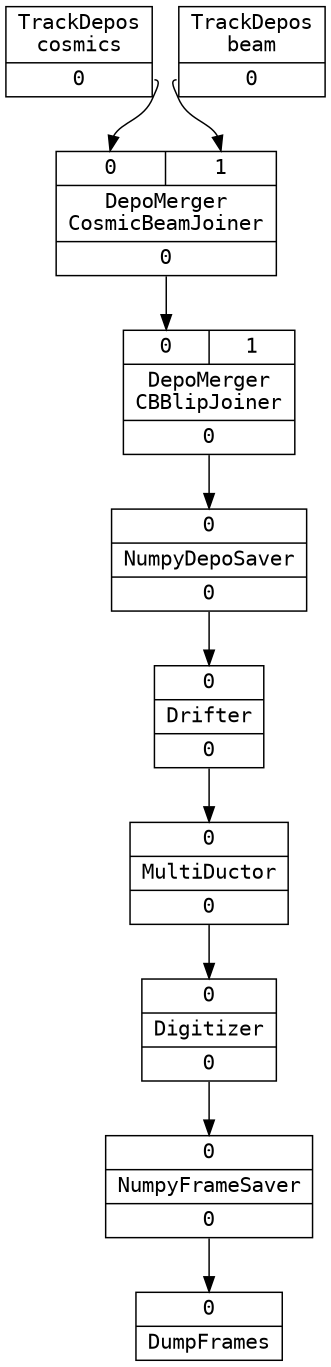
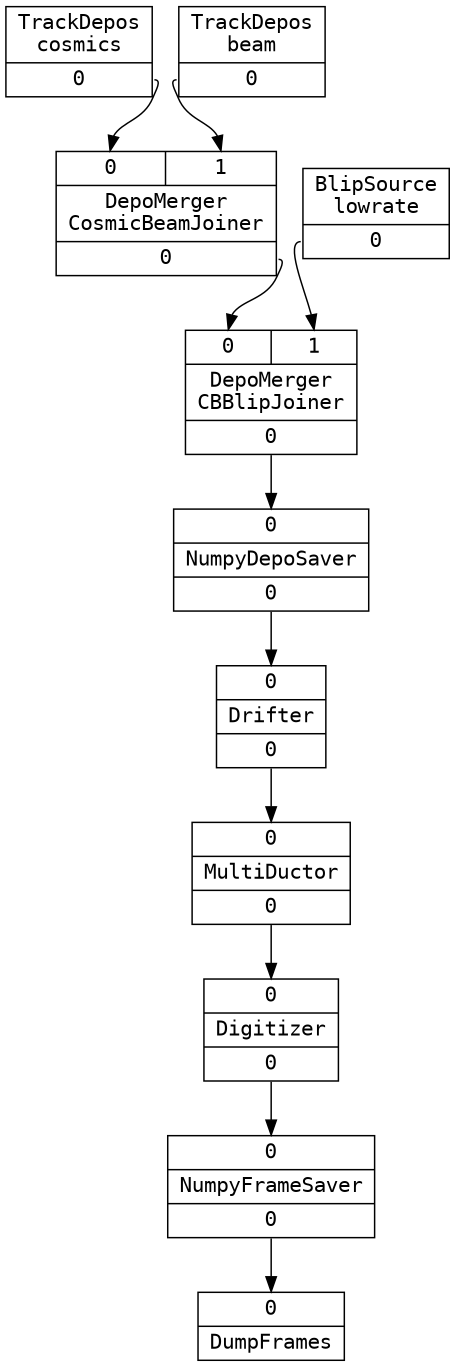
  digraph {
    rankdir=TB
    fontname="DejaVu Sans Mono"
    node [shape=record fontname="DejaVu Sans Mono"]
    edge [headport=in0 tailport=out0 fontname="DejaVu Sans Mono"]
+   n1 [label="{{BlipSource\nlowrate}|{<out0>0}}"]
    n2 [label="{{<in0>0|<in1>1}|{DepoMerger\nCBBlipJoiner}|{<out0>0}}"]
    n3 [label="{{<in0>0}|{NumpyDepoSaver\n}|{<out0>0}}"]
    n4 [label="{{<in0>0|<in1>1}|{DepoMerger\nCosmicBeamJoiner}|{<out0>0}}"]
    n5 [label="{{<in0>0}|{Digitizer\n}|{<out0>0}}"]
    n6 [label="{{<in0>0}|{NumpyFrameSaver\n}|{<out0>0}}"]
    n7 [label="{{<in0>0}|{Drifter\n}|{<out0>0}}"]
    n8 [label="{{<in0>0}|{MultiDuctor\n}|{<out0>0}}"]
    n9 [label="{{<in0>0}|{DumpFrames\n}}"]
    n10 [label="{{TrackDepos\nbeam}|{<out0>0}}"]
    n11 [label="{{TrackDepos\ncosmics}|{<out0>0}}"]
+   n1 -> n2 [headport=in1]
    n2 -> n3
    n3 -> n7
    n4 -> n2
    n5 -> n6
    n6 -> n9
    n7 -> n8
    n8 -> n5
    n10 -> n4 [headport=in1]
    n11 -> n4
  }
